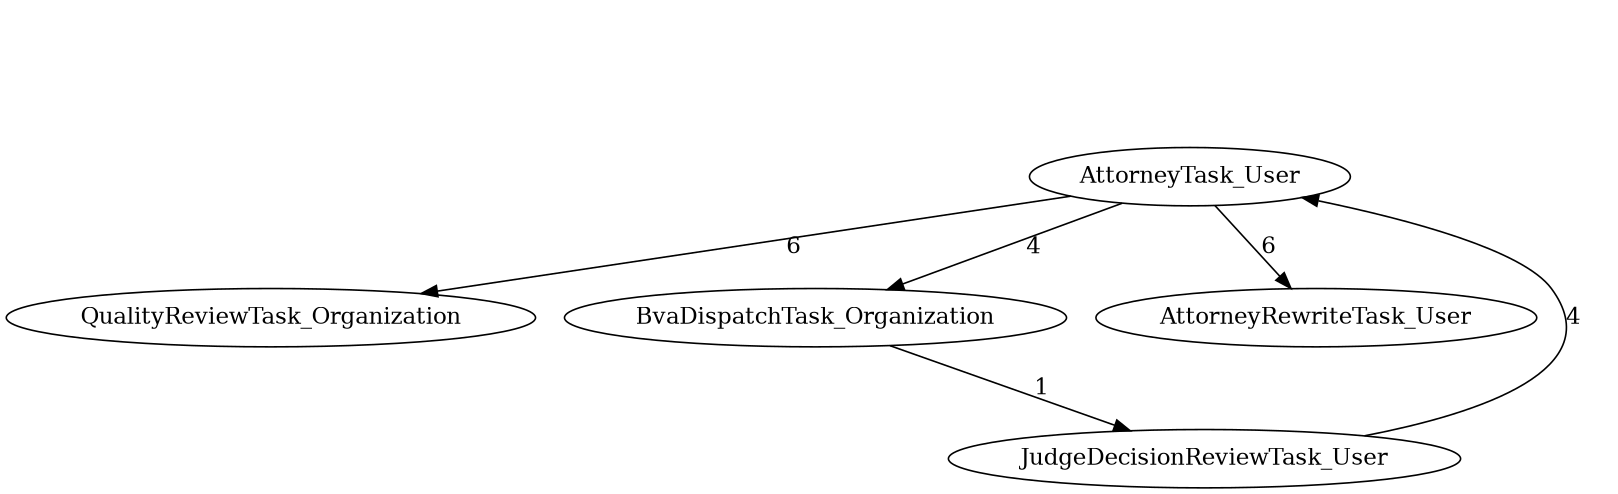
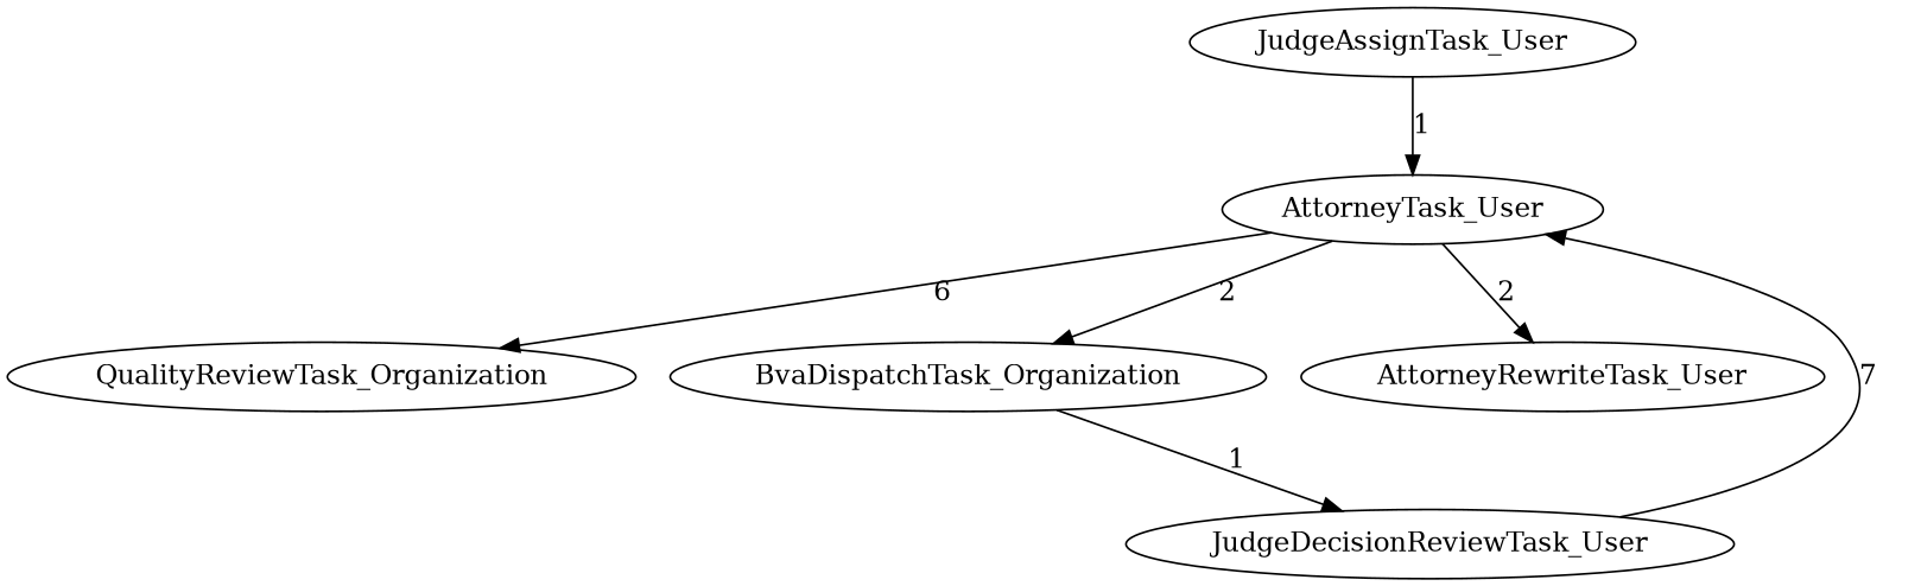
  digraph {
    rankdir=TB
    AttorneyTask_User
    QualityReviewTask_Organization
    BvaDispatchTask_Organization
    AttorneyRewriteTask_User
    JudgeDecisionReviewTask_User
+   JudgeAssignTask_User
    AttorneyTask_User -> QualityReviewTask_Organization [label=6]
-   AttorneyTask_User -> BvaDispatchTask_Organization [label=4]
-   AttorneyTask_User -> AttorneyRewriteTask_User [label=6]
+   AttorneyTask_User -> BvaDispatchTask_Organization [label=2]
+   AttorneyTask_User -> AttorneyRewriteTask_User [label=2]
    BvaDispatchTask_Organization -> JudgeDecisionReviewTask_User [label=1]
-   JudgeDecisionReviewTask_User -> AttorneyTask_User [label=4]
+   JudgeDecisionReviewTask_User -> AttorneyTask_User [label=7]
+   JudgeAssignTask_User -> AttorneyTask_User [label=1]
  }
